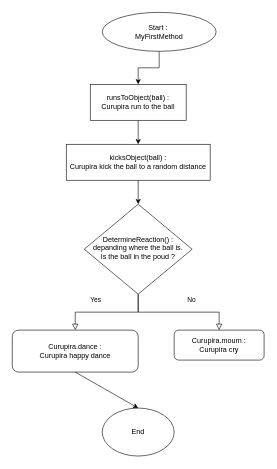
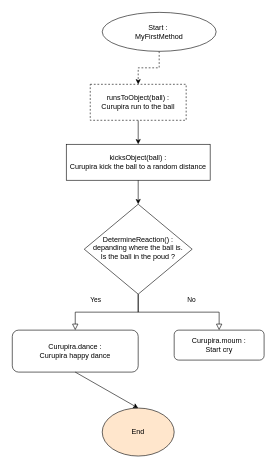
  <mxCell id="0" />
  <mxCell id="1" parent="0" />
  <mxCell id="2" value="No" style="rounded=0;html=1;jettySize=auto;orthogonalLoop=1;fontSize=11;endArrow=block;endFill=0;endSize=8;strokeWidth=1;shadow=0;labelBackgroundColor=none;edgeStyle=orthogonalEdgeStyle;" parent="1" source="4" target="5" edge="1"><mxGeometry x="0.222" y="20" relative="1" as="geometry"><mxPoint as="offset" /></mxGeometry></mxCell>
  <mxCell id="3" value="Yes" style="edgeStyle=orthogonalEdgeStyle;rounded=0;html=1;jettySize=auto;orthogonalLoop=1;fontSize=11;endArrow=block;endFill=0;endSize=8;strokeWidth=1;shadow=0;labelBackgroundColor=none;" parent="1" source="4" target="6" edge="1"><mxGeometry x="0.222" y="-20" relative="1" as="geometry"><mxPoint as="offset" /></mxGeometry></mxCell>
  <mxCell id="4" value="DetermineReaction() :&lt;br&gt;depanding where the ball is.&lt;br&gt;Is the ball in the poud ?" style="rhombus;whiteSpace=wrap;html=1;shadow=0;fontFamily=Helvetica;fontSize=12;align=center;strokeWidth=1;spacing=6;spacingTop=-4;" parent="1" vertex="1"><mxGeometry x="140" y="340" width="180" height="150" as="geometry" /></mxCell>
- <mxCell id="5" value="Curupira.mourn :&lt;br&gt;Curupira cry" style="rounded=1;whiteSpace=wrap;html=1;fontSize=12;glass=0;strokeWidth=1;shadow=0;" parent="1" vertex="1"><mxGeometry x="290" y="550" width="150" height="50" as="geometry" /></mxCell>
+ <mxCell id="5" value="Curupira.mourn :&lt;br&gt;Start cry" style="rounded=1;whiteSpace=wrap;html=1;fontSize=12;glass=0;strokeWidth=1;shadow=0;" parent="1" vertex="1"><mxGeometry x="290" y="550" width="150" height="50" as="geometry" /></mxCell>
  <mxCell id="6" value="Curupira.dance :&lt;br&gt;Curupira happy dance" style="rounded=1;whiteSpace=wrap;html=1;fontSize=12;glass=0;strokeWidth=1;shadow=0;" parent="1" vertex="1"><mxGeometry x="20" y="550" width="210" height="70" as="geometry" /></mxCell>
- <mxCell id="7" style="edgeStyle=orthogonalEdgeStyle;rounded=0;orthogonalLoop=1;jettySize=auto;html=1;exitX=0.5;exitY=1;exitDx=0;exitDy=0;entryX=0.5;entryY=0;entryDx=0;entryDy=0;" edge="1" parent="1" source="8" target="10"><mxGeometry relative="1" as="geometry" /></mxCell>
+ <mxCell id="7" style="edgeStyle=orthogonalEdgeStyle;rounded=0;orthogonalLoop=1;jettySize=auto;html=1;exitX=0.5;exitY=1;exitDx=0;exitDy=0;entryX=0.5;entryY=0;entryDx=0;entryDy=0;dashed=1;" edge="1" parent="1" source="8" target="10"><mxGeometry relative="1" as="geometry" /></mxCell>
  <mxCell id="8" value="Start :&amp;nbsp;&lt;br&gt;MyFirstMethod" style="ellipse;whiteSpace=wrap;html=1;" vertex="1" parent="1"><mxGeometry x="170" y="20" width="190" height="65" as="geometry" /></mxCell>
  <mxCell id="9" style="edgeStyle=orthogonalEdgeStyle;rounded=0;orthogonalLoop=1;jettySize=auto;html=1;exitX=0.5;exitY=1;exitDx=0;exitDy=0;" edge="1" parent="1" source="10" target="11"><mxGeometry relative="1" as="geometry" /></mxCell>
- <mxCell id="10" value="runsToObject(ball) :&lt;br&gt;Curupira run to the ball" style="rounded=0;whiteSpace=wrap;html=1;" vertex="1" parent="1"><mxGeometry x="150" y="140" width="160" height="60" as="geometry" /></mxCell>
+ <mxCell id="10" value="runsToObject(ball) :&lt;br&gt;Curupira run to the ball" style="rounded=0;whiteSpace=wrap;html=1;dashed=1;" vertex="1" parent="1"><mxGeometry x="150" y="140" width="160" height="60" as="geometry" /></mxCell>
  <mxCell id="11" value="kicksObject(ball) :&lt;br&gt;Curupira kick the ball to a random distance" style="rounded=0;whiteSpace=wrap;html=1;" vertex="1" parent="1"><mxGeometry x="110" y="240" width="240" height="60" as="geometry" /></mxCell>
- <mxCell id="12" value="End" style="ellipse;whiteSpace=wrap;html=1;" vertex="1" parent="1"><mxGeometry x="170" y="680" width="120" height="80" as="geometry" /></mxCell>
+ <mxCell id="12" value="End" style="ellipse;whiteSpace=wrap;html=1;fillColor=#ffe6cc;" vertex="1" parent="1"><mxGeometry x="170" y="680" width="120" height="80" as="geometry" /></mxCell>
  <mxCell id="13" value="" style="endArrow=classic;html=1;exitX=0.5;exitY=1;exitDx=0;exitDy=0;" edge="1" parent="1" source="6"><mxGeometry width="50" height="50" relative="1" as="geometry"><mxPoint x="180" y="650" as="sourcePoint" /><mxPoint x="230" y="680" as="targetPoint" /></mxGeometry></mxCell>
  <mxCell id="14" value="" style="endArrow=classic;html=1;exitX=0.5;exitY=1;exitDx=0;exitDy=0;" edge="1" parent="1" source="11"><mxGeometry width="50" height="50" relative="1" as="geometry"><mxPoint x="180" y="420" as="sourcePoint" /><mxPoint x="230" y="340" as="targetPoint" /></mxGeometry></mxCell>
